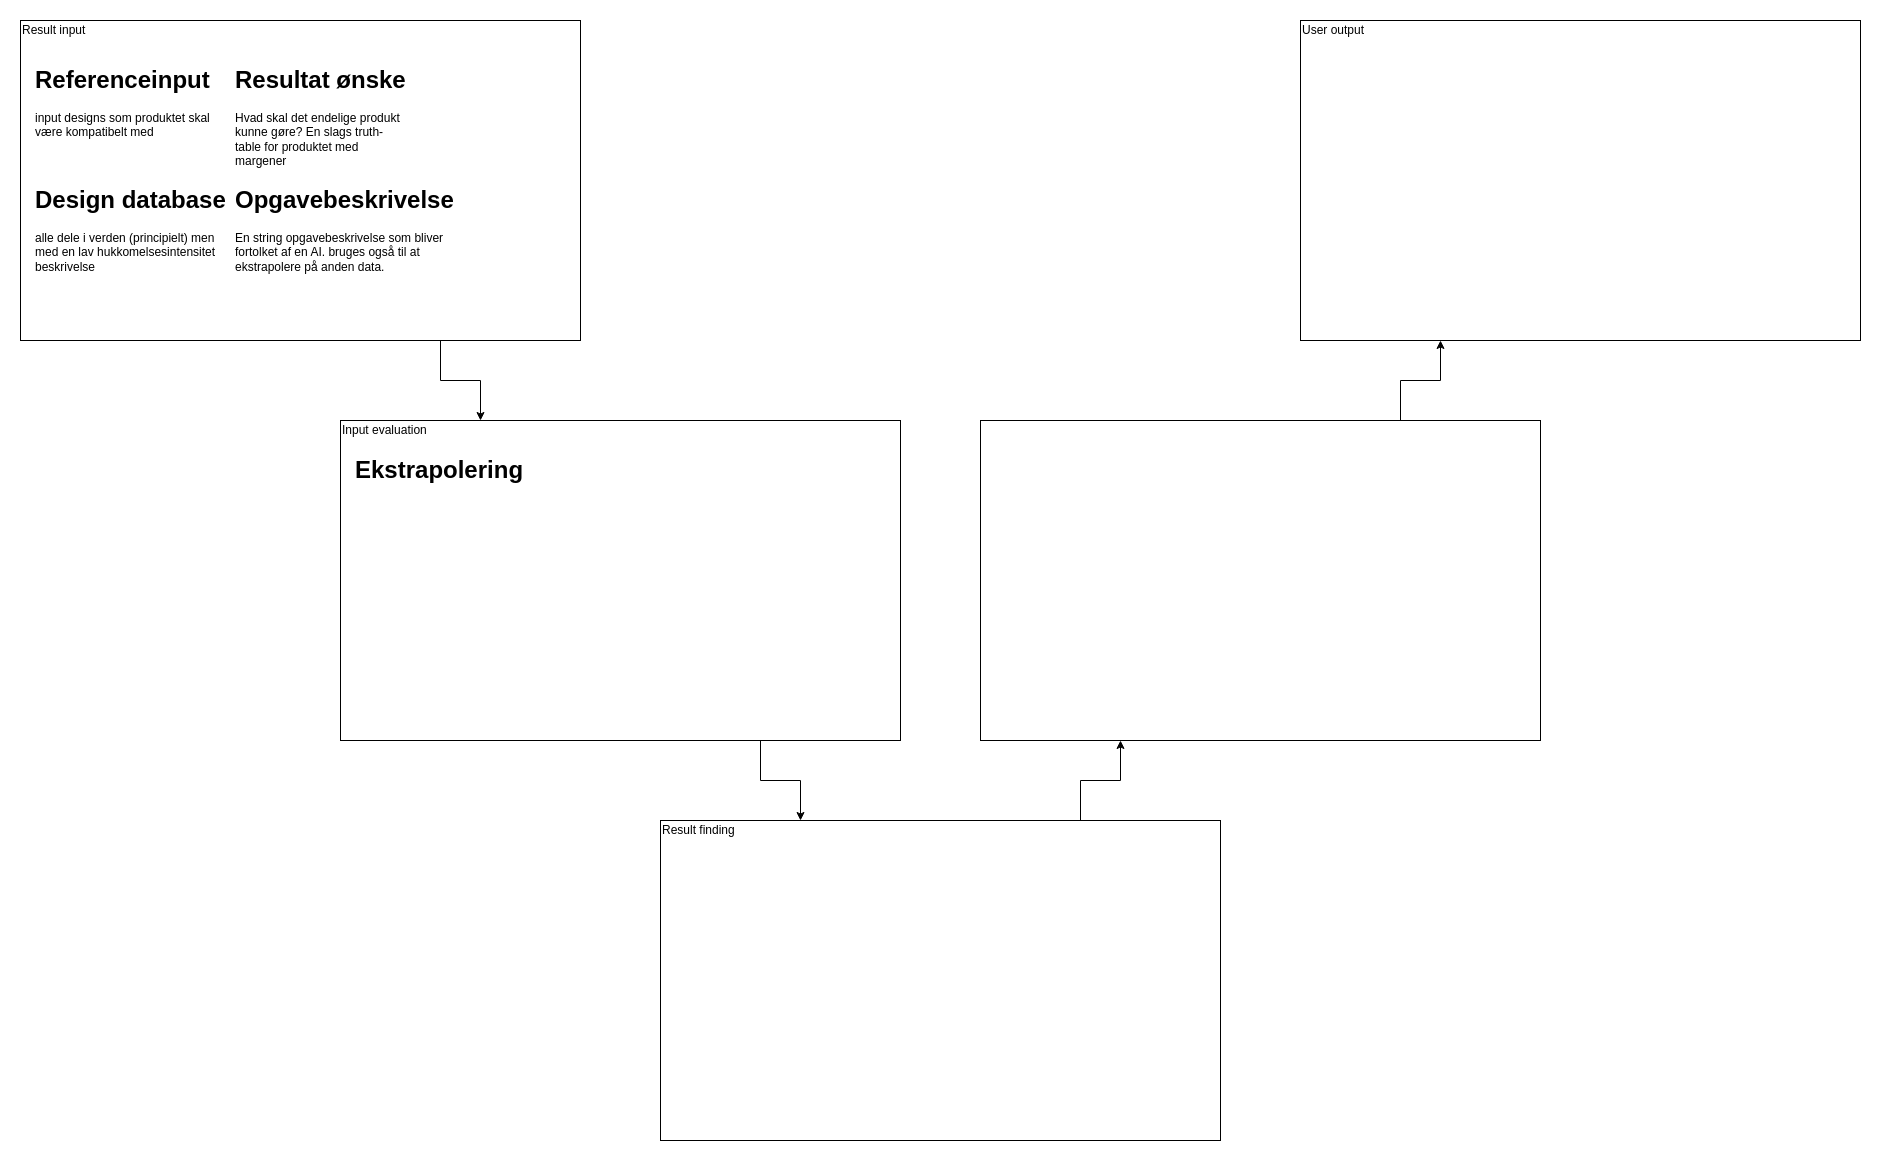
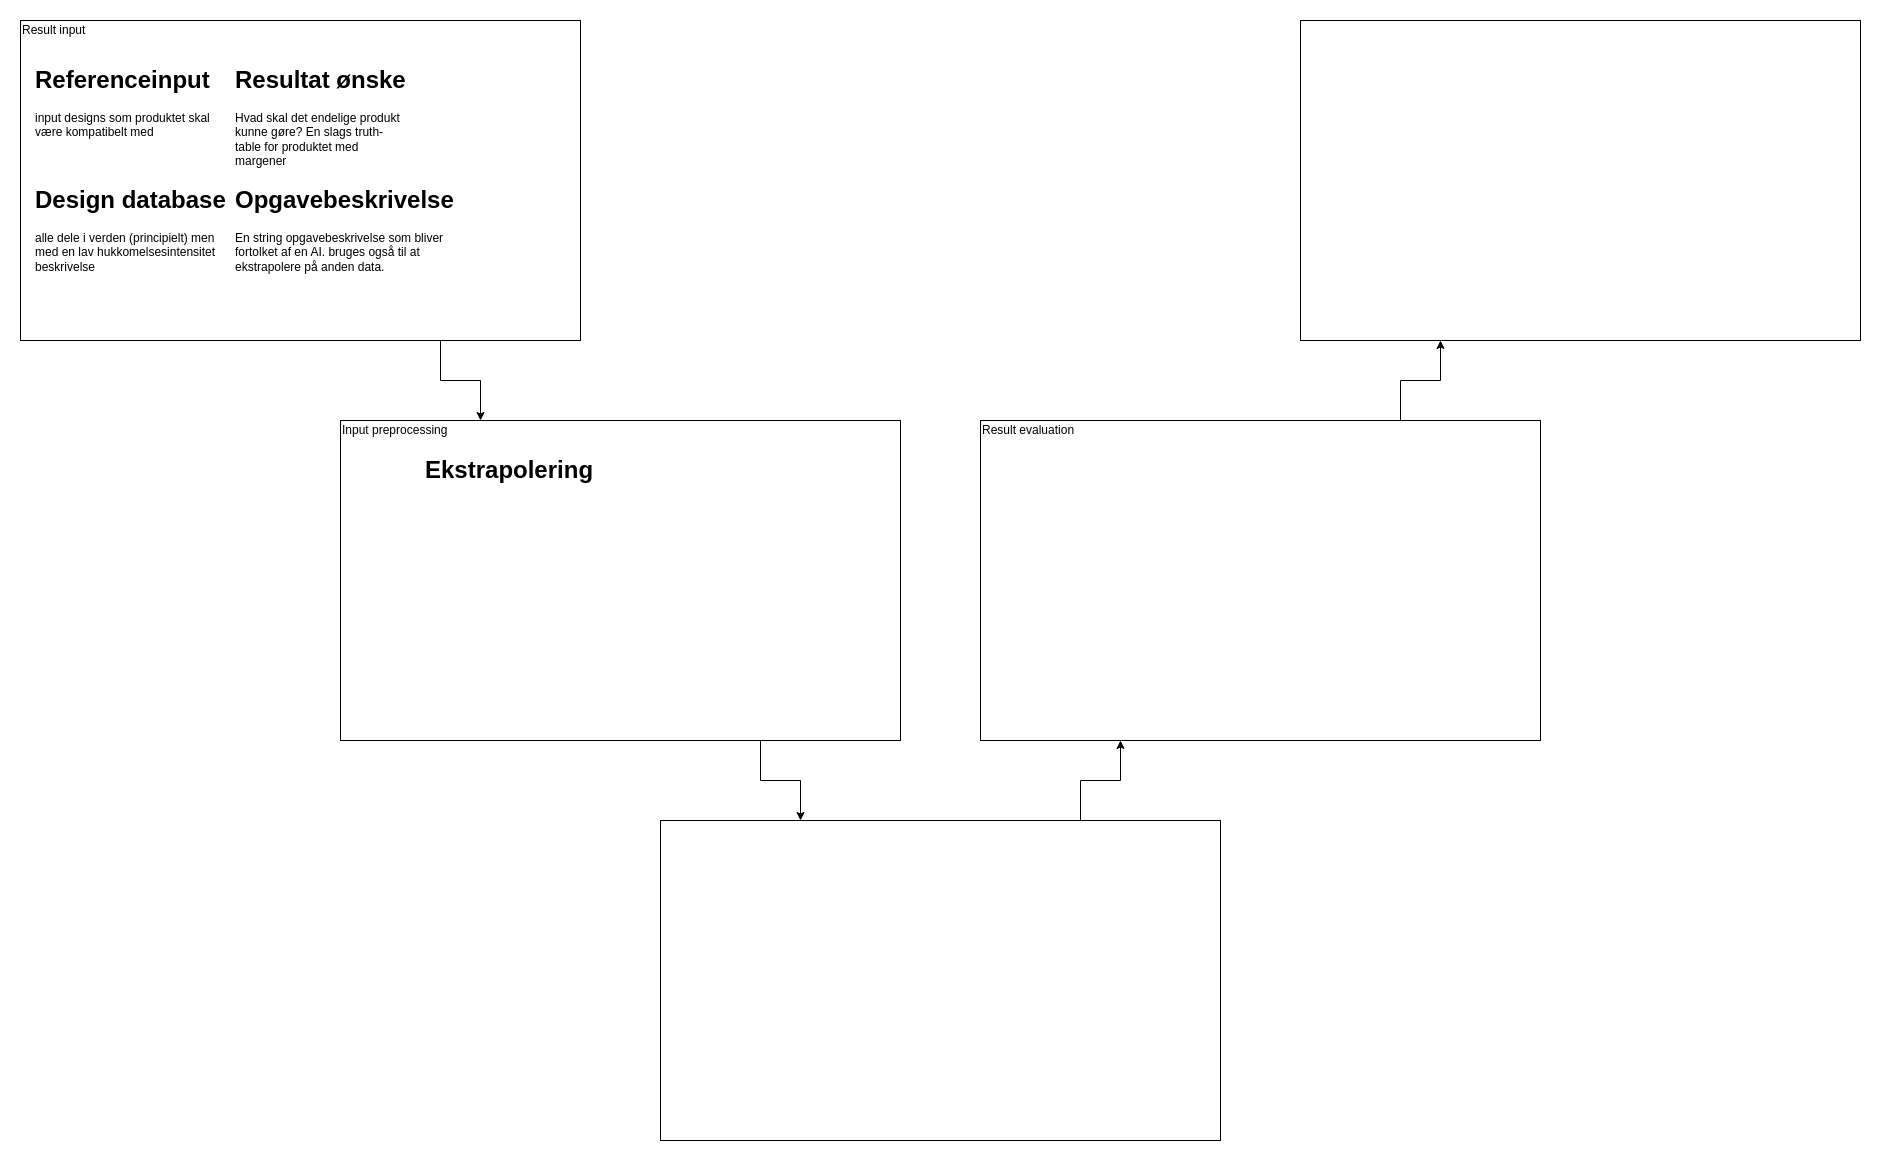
  <mxCell id="0" />
  <mxCell id="1" parent="0" />
  <mxCell id="2" style="edgeStyle=orthogonalEdgeStyle;rounded=0;orthogonalLoop=1;jettySize=auto;html=1;exitX=0.75;exitY=1;exitDx=0;exitDy=0;entryX=0.25;entryY=0;entryDx=0;entryDy=0;" edge="1" parent="1" source="3" target="6"><mxGeometry relative="1" as="geometry" /></mxCell>
  <mxCell id="3" value="" style="rounded=0;whiteSpace=wrap;html=1;" vertex="1" parent="1"><mxGeometry x="20" y="20" width="560" height="320" as="geometry" /></mxCell>
  <mxCell id="4" value="Result input" style="text;html=1;strokeColor=none;fillColor=none;align=left;verticalAlign=middle;whiteSpace=wrap;rounded=0;" vertex="1" parent="1"><mxGeometry x="20" y="20" width="110" height="20" as="geometry" /></mxCell>
  <mxCell id="5" style="edgeStyle=orthogonalEdgeStyle;rounded=0;orthogonalLoop=1;jettySize=auto;html=1;exitX=0.75;exitY=1;exitDx=0;exitDy=0;entryX=0.25;entryY=0;entryDx=0;entryDy=0;" edge="1" parent="1" source="6" target="9"><mxGeometry relative="1" as="geometry" /></mxCell>
  <mxCell id="6" value="" style="rounded=0;whiteSpace=wrap;html=1;" vertex="1" parent="1"><mxGeometry x="340" y="420" width="560" height="320" as="geometry" /></mxCell>
- <mxCell id="7" value="Input evaluation" style="text;html=1;strokeColor=none;fillColor=none;align=left;verticalAlign=middle;whiteSpace=wrap;rounded=0;" vertex="1" parent="1"><mxGeometry x="340" y="420" width="110" height="20" as="geometry" /></mxCell>
+ <mxCell id="7" value="Input preprocessing" style="text;html=1;strokeColor=none;fillColor=none;align=left;verticalAlign=middle;whiteSpace=wrap;rounded=0;" vertex="1" parent="1"><mxGeometry x="340" y="420" width="110" height="20" as="geometry" /></mxCell>
  <mxCell id="8" style="edgeStyle=orthogonalEdgeStyle;rounded=0;orthogonalLoop=1;jettySize=auto;html=1;exitX=0.75;exitY=0;exitDx=0;exitDy=0;entryX=0.25;entryY=1;entryDx=0;entryDy=0;" edge="1" parent="1" source="9" target="12"><mxGeometry relative="1" as="geometry" /></mxCell>
  <mxCell id="9" value="" style="rounded=0;whiteSpace=wrap;html=1;" vertex="1" parent="1"><mxGeometry x="660" y="820" width="560" height="320" as="geometry" /></mxCell>
- <mxCell id="10" value="Result finding" style="text;html=1;strokeColor=none;fillColor=none;align=left;verticalAlign=middle;whiteSpace=wrap;rounded=0;" vertex="1" parent="1"><mxGeometry x="660" y="820" width="110" height="20" as="geometry" /></mxCell>
  <mxCell id="11" style="edgeStyle=orthogonalEdgeStyle;rounded=0;orthogonalLoop=1;jettySize=auto;html=1;exitX=0.75;exitY=0;exitDx=0;exitDy=0;entryX=0.25;entryY=1;entryDx=0;entryDy=0;" edge="1" parent="1" source="12" target="14"><mxGeometry relative="1" as="geometry" /></mxCell>
  <mxCell id="12" value="" style="rounded=0;whiteSpace=wrap;html=1;" vertex="1" parent="1"><mxGeometry x="980" y="420" width="560" height="320" as="geometry" /></mxCell>
+ <mxCell id="13" value="Result evaluation" style="text;html=1;strokeColor=none;fillColor=none;align=left;verticalAlign=middle;whiteSpace=wrap;rounded=0;" vertex="1" parent="1"><mxGeometry x="980" y="420" width="110" height="20" as="geometry" /></mxCell>
  <mxCell id="14" value="" style="rounded=0;whiteSpace=wrap;html=1;" vertex="1" parent="1"><mxGeometry x="1300" y="20" width="560" height="320" as="geometry" /></mxCell>
- <mxCell id="15" value="User output" style="text;html=1;strokeColor=none;fillColor=none;align=left;verticalAlign=middle;whiteSpace=wrap;rounded=0;" vertex="1" parent="1"><mxGeometry x="1300" y="20" width="110" height="20" as="geometry" /></mxCell>
  <mxCell id="16" value="&lt;h1&gt;Referenceinput&lt;/h1&gt;&lt;p&gt;input designs som produktet skal være kompatibelt med&lt;/p&gt;" style="text;html=1;strokeColor=none;fillColor=none;spacing=5;spacingTop=-20;whiteSpace=wrap;overflow=hidden;rounded=0;align=left;" vertex="1" parent="1"><mxGeometry x="30" y="60" width="190" height="120" as="geometry" /></mxCell>
  <mxCell id="17" value="&lt;h1&gt;Design database&lt;/h1&gt;&lt;p&gt;alle dele i verden (principielt) men med en lav hukkomelsesintensitet beskrivelse&lt;/p&gt;" style="text;html=1;strokeColor=none;fillColor=none;spacing=5;spacingTop=-20;whiteSpace=wrap;overflow=hidden;rounded=0;align=left;" vertex="1" parent="1"><mxGeometry x="30" y="180" width="200" height="120" as="geometry" /></mxCell>
  <mxCell id="18" value="&lt;h1&gt;Resultat ønske&lt;/h1&gt;&lt;p&gt;Hvad skal det endelige produkt kunne gøre? En slags truth-table for produktet med margener&lt;/p&gt;" style="text;html=1;strokeColor=none;fillColor=none;spacing=5;spacingTop=-20;whiteSpace=wrap;overflow=hidden;rounded=0;align=left;" vertex="1" parent="1"><mxGeometry x="230" y="60" width="180" height="120" as="geometry" /></mxCell>
  <mxCell id="19" value="&lt;h1&gt;Opgavebeskrivelse&lt;/h1&gt;&lt;p&gt;En string opgavebeskrivelse som bliver fortolket af en AI. bruges også til at ekstrapolere på anden data.&lt;/p&gt;" style="text;html=1;strokeColor=none;fillColor=none;spacing=5;spacingTop=-20;whiteSpace=wrap;overflow=hidden;rounded=0;align=left;" vertex="1" parent="1"><mxGeometry x="230" y="180" width="230" height="120" as="geometry" /></mxCell>
- <mxCell id="20" value="&lt;h1&gt;Ekstrapolering&lt;/h1&gt;&lt;p&gt;&lt;br&gt;&lt;/p&gt;" style="text;html=1;strokeColor=none;fillColor=none;spacing=5;spacingTop=-20;whiteSpace=wrap;overflow=hidden;rounded=0;align=left;" vertex="1" parent="1"><mxGeometry x="350" y="450" width="230" height="120" as="geometry" /></mxCell>
+ <mxCell id="20" value="&lt;h1&gt;Ekstrapolering&lt;/h1&gt;&lt;p&gt;&lt;br&gt;&lt;/p&gt;" style="text;html=1;strokeColor=none;fillColor=none;spacing=5;spacingTop=-20;whiteSpace=wrap;overflow=hidden;rounded=0;align=left;" vertex="1" parent="1"><mxGeometry x="420" y="450" width="230" height="120" as="geometry" /></mxCell>
